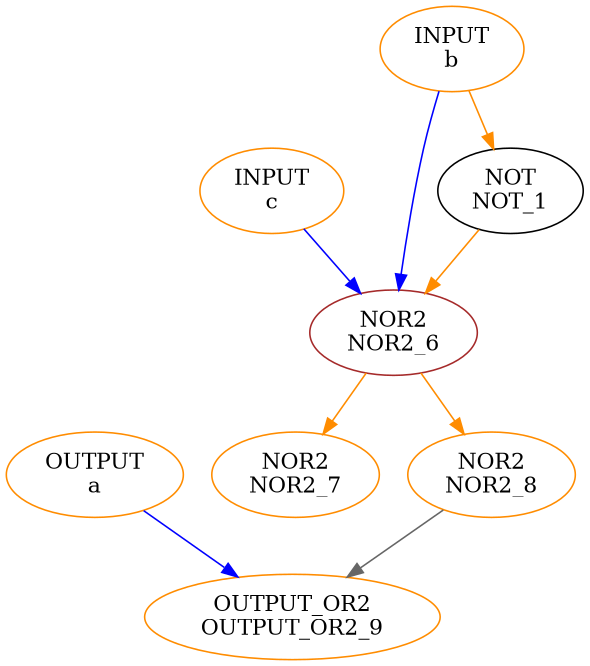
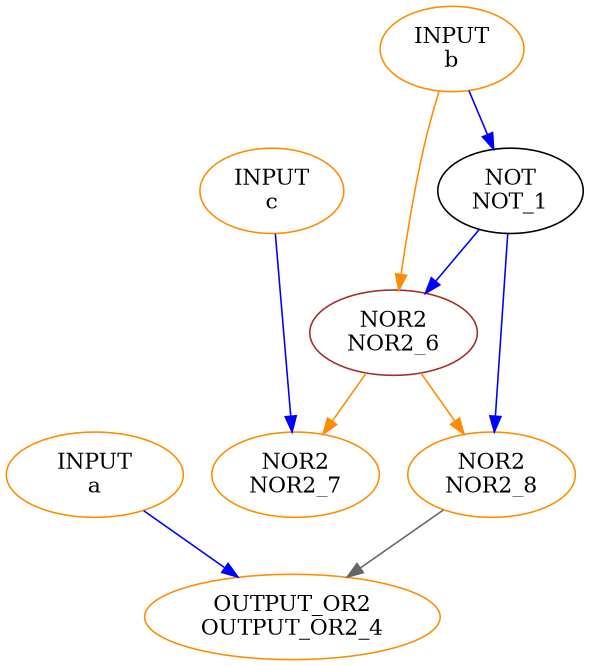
  strict digraph {
    node [color=darkorange]
    edge [color=darkorange]
    n1 [color=black label="NOT\nNOT_1"]
    n2 [color=brown label="NOR2\nNOR2_6"]
    n3 [label="NOR2\nNOR2_8"]
    n4 [label="NOR2\nNOR2_7"]
-   n5 [label="OUTPUT_OR2\nOUTPUT_OR2_9"]
+   n5 [label="OUTPUT_OR2\nOUTPUT_OR2_4"]
    n6 [label="INPUT\nb"]
    n7 [label="INPUT\nc"]
-   n8 [label="OUTPUT\na"]
-   n1 -> n2
+   n8 [label="INPUT\na"]
+   n1 -> n2 [color=blue]
+   n1 -> n3 [color=blue]
    n2 -> n3
    n2 -> n4
    n3 -> n5 [color=gray40]
-   n6 -> n1
-   n6 -> n2 [color=blue]
-   n7 -> n2 [color=blue]
+   n6 -> n1 [color=blue]
+   n6 -> n2
+   n7 -> n4 [color=blue]
    n8 -> n5 [color=blue]
  }
